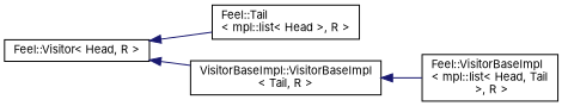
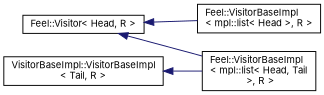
  digraph {
    fontname=Inter
    rankdir=LR
    node [color=black fillcolor=white fontname=Inter fontsize=10 shape=record style=filled]
    edge [color=midnightblue dir=back fontname=Inter fontsize=10 labelfontname=Helvetica labelfontsize=10 style=solid]
    n1 [height=0.2 label="Feel::Visitor\< Head, R \>" width=0.4]
-   n2 [height=0.2 label="Feel::Tail\l\< mpl::list\< Head \>, R \>" width=0.4]
+   n2 [height=0.2 label="Feel::VisitorBaseImpl\l\< mpl::list\< Head \>, R \>" width=0.4]
    n3 [height=0.2 label="Feel::VisitorBaseImpl\l\< mpl::list\< Head, Tail\l \>, R \>" width=0.4]
    n4 [height=0.2 label="VisitorBaseImpl::VisitorBaseImpl\l\< Tail, R \>" width=0.4]
    n1 -> n2
-   n1 -> n4
+   n1 -> n3
    n4 -> n3
  }
